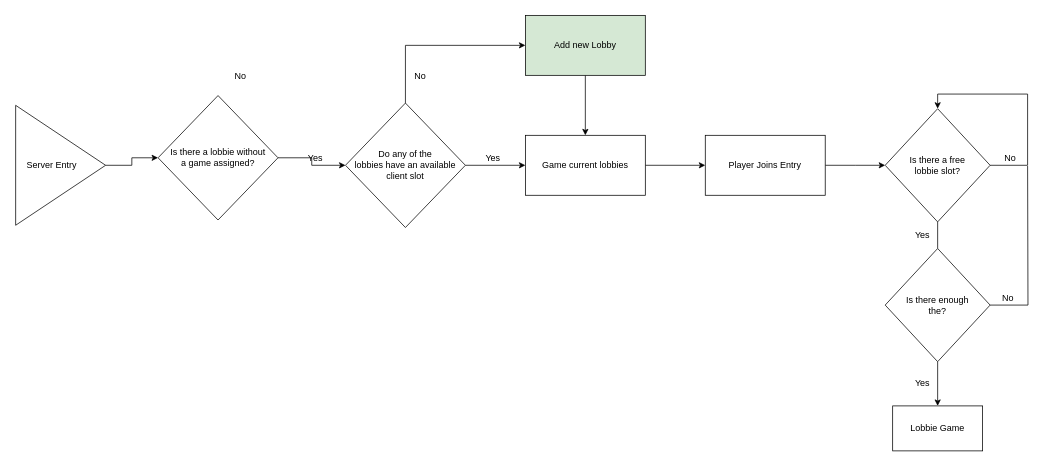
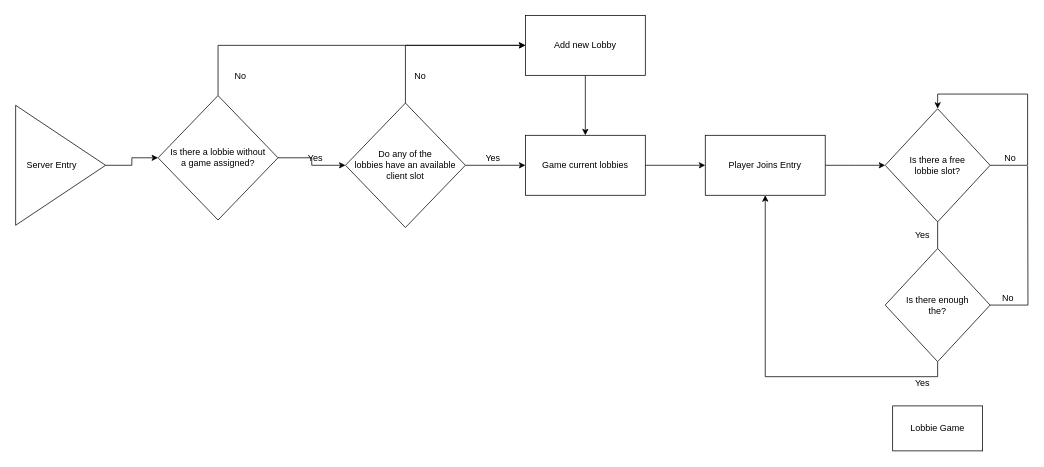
  <mxCell id="0" />
  <mxCell id="1" parent="0" />
  <mxCell id="2" style="edgeStyle=orthogonalEdgeStyle;rounded=0;orthogonalLoop=1;jettySize=auto;html=1;exitX=1;exitY=0.5;exitDx=0;exitDy=0;" edge="1" parent="1" source="3" target="12"><mxGeometry relative="1" as="geometry" /></mxCell>
  <mxCell id="3" value="Server Entry&amp;nbsp; &amp;nbsp; &amp;nbsp; &amp;nbsp;" style="triangle;whiteSpace=wrap;html=1;" vertex="1" parent="1"><mxGeometry x="20" y="140" width="120" height="160" as="geometry" /></mxCell>
  <mxCell id="4" value="" style="edgeStyle=orthogonalEdgeStyle;rounded=0;orthogonalLoop=1;jettySize=auto;html=1;endArrow=none;endFill=0;startArrow=classic;startFill=1;" edge="1" parent="1" source="6" target="9"><mxGeometry relative="1" as="geometry" /></mxCell>
  <mxCell id="5" value="" style="edgeStyle=orthogonalEdgeStyle;rounded=0;orthogonalLoop=1;jettySize=auto;html=1;startArrow=none;startFill=0;endArrow=classic;endFill=1;" edge="1" parent="1" source="6" target="8"><mxGeometry relative="1" as="geometry" /></mxCell>
  <mxCell id="6" value="Game current lobbies" style="rounded=0;whiteSpace=wrap;html=1;" vertex="1" parent="1"><mxGeometry x="700" y="180" width="160" height="80" as="geometry" /></mxCell>
  <mxCell id="7" value="" style="edgeStyle=orthogonalEdgeStyle;rounded=0;orthogonalLoop=1;jettySize=auto;html=1;startArrow=none;startFill=0;endArrow=classic;endFill=1;" edge="1" parent="1" source="8"><mxGeometry relative="1" as="geometry"><mxPoint x="1180" y="220" as="targetPoint" /></mxGeometry></mxCell>
  <mxCell id="8" value="Player Joins Entry" style="rounded=0;whiteSpace=wrap;html=1;" vertex="1" parent="1"><mxGeometry x="940" y="180" width="160" height="80" as="geometry" /></mxCell>
- <mxCell id="9" value="Add new Lobby" style="rounded=0;whiteSpace=wrap;html=1;fillColor=#d5e8d4;" vertex="1" parent="1"><mxGeometry x="700" y="20" width="160" height="80" as="geometry" /></mxCell>
+ <mxCell id="9" value="Add new Lobby" style="rounded=0;whiteSpace=wrap;html=1;" vertex="1" parent="1"><mxGeometry x="700" y="20" width="160" height="80" as="geometry" /></mxCell>
  <mxCell id="10" value="" style="edgeStyle=orthogonalEdgeStyle;rounded=0;orthogonalLoop=1;jettySize=auto;html=1;" edge="1" parent="1" source="12" target="15"><mxGeometry relative="1" as="geometry" /></mxCell>
+ <mxCell id="11" style="edgeStyle=orthogonalEdgeStyle;rounded=0;orthogonalLoop=1;jettySize=auto;html=1;exitX=0.5;exitY=0;exitDx=0;exitDy=0;entryX=0;entryY=0.5;entryDx=0;entryDy=0;startArrow=none;startFill=0;endArrow=classic;endFill=1;" edge="1" parent="1" source="12" target="9"><mxGeometry relative="1" as="geometry" /></mxCell>
  <mxCell id="12" value="Is there a lobbie without &lt;br&gt;a game assigned?" style="rhombus;whiteSpace=wrap;html=1;" vertex="1" parent="1"><mxGeometry x="210" y="127" width="160" height="166" as="geometry" /></mxCell>
  <mxCell id="13" style="edgeStyle=orthogonalEdgeStyle;rounded=0;orthogonalLoop=1;jettySize=auto;html=1;exitX=1;exitY=0.5;exitDx=0;exitDy=0;entryX=0;entryY=0.5;entryDx=0;entryDy=0;" edge="1" parent="1" source="15" target="6"><mxGeometry relative="1" as="geometry" /></mxCell>
  <mxCell id="14" style="edgeStyle=orthogonalEdgeStyle;rounded=0;orthogonalLoop=1;jettySize=auto;html=1;exitX=0.5;exitY=0;exitDx=0;exitDy=0;entryX=0;entryY=0.5;entryDx=0;entryDy=0;startArrow=none;startFill=0;endArrow=classic;endFill=1;" edge="1" parent="1" source="15" target="9"><mxGeometry relative="1" as="geometry" /></mxCell>
  <mxCell id="15" value="Do any of the &lt;br&gt;lobbies have an available client slot" style="rhombus;whiteSpace=wrap;html=1;" vertex="1" parent="1"><mxGeometry x="460" y="137" width="160" height="166" as="geometry" /></mxCell>
  <mxCell id="16" style="edgeStyle=orthogonalEdgeStyle;rounded=0;orthogonalLoop=1;jettySize=auto;html=1;exitX=0.5;exitY=1;exitDx=0;exitDy=0;entryX=0.5;entryY=0;entryDx=0;entryDy=0;startArrow=none;startFill=0;endArrow=none;endFill=0;" edge="1" parent="1" source="17" target="20"><mxGeometry relative="1" as="geometry" /></mxCell>
  <mxCell id="17" value="Is there a free &lt;br&gt;lobbie slot?" style="rhombus;whiteSpace=wrap;html=1;" vertex="1" parent="1"><mxGeometry x="1180" y="144.5" width="140" height="151" as="geometry" /></mxCell>
  <mxCell id="18" style="edgeStyle=orthogonalEdgeStyle;rounded=0;orthogonalLoop=1;jettySize=auto;html=1;exitX=1;exitY=0.5;exitDx=0;exitDy=0;startArrow=none;startFill=0;endArrow=none;endFill=0;" edge="1" parent="1" source="20"><mxGeometry relative="1" as="geometry"><mxPoint x="1370" y="221" as="targetPoint" /></mxGeometry></mxCell>
- <mxCell id="19" style="edgeStyle=orthogonalEdgeStyle;rounded=0;orthogonalLoop=1;jettySize=auto;html=1;exitX=0.5;exitY=1;exitDx=0;exitDy=0;entryX=0.5;entryY=0;entryDx=0;entryDy=0;startArrow=none;startFill=0;endArrow=classic;endFill=1;" edge="1" parent="1" source="20" target="25"><mxGeometry relative="1" as="geometry" /></mxCell>
+ <mxCell id="19" style="edgeStyle=orthogonalEdgeStyle;rounded=0;orthogonalLoop=1;jettySize=auto;html=1;exitX=0.5;exitY=1;exitDx=0;exitDy=0;startArrow=none;startFill=0;endArrow=classic;endFill=1;" edge="1" parent="1" source="20" target="8"><mxGeometry relative="1" as="geometry" /></mxCell>
  <mxCell id="20" value="Is there enough &lt;br&gt;the?" style="rhombus;whiteSpace=wrap;html=1;" vertex="1" parent="1"><mxGeometry x="1180" y="331" width="140" height="151" as="geometry" /></mxCell>
  <mxCell id="21" value="No" style="text;html=1;strokeColor=none;fillColor=none;align=center;verticalAlign=middle;whiteSpace=wrap;rounded=0;" vertex="1" parent="1"><mxGeometry x="1327" y="201" width="40" height="20" as="geometry" /></mxCell>
  <mxCell id="22" value="No" style="text;html=1;strokeColor=none;fillColor=none;align=center;verticalAlign=middle;whiteSpace=wrap;rounded=0;" vertex="1" parent="1"><mxGeometry x="1324" y="388" width="40" height="20" as="geometry" /></mxCell>
  <mxCell id="23" value="Yes" style="text;html=1;strokeColor=none;fillColor=none;align=center;verticalAlign=middle;whiteSpace=wrap;rounded=0;" vertex="1" parent="1"><mxGeometry x="1210" y="303" width="40" height="20" as="geometry" /></mxCell>
  <mxCell id="24" style="edgeStyle=orthogonalEdgeStyle;rounded=0;orthogonalLoop=1;jettySize=auto;html=1;exitX=1;exitY=0.5;exitDx=0;exitDy=0;startArrow=none;startFill=0;endArrow=classic;endFill=1;entryX=0.5;entryY=0;entryDx=0;entryDy=0;" edge="1" parent="1" source="17" target="17"><mxGeometry relative="1" as="geometry"><mxPoint x="1250" y="141" as="targetPoint" /><Array as="points"><mxPoint x="1370" y="220" /><mxPoint x="1370" y="125" /><mxPoint x="1250" y="125" /></Array></mxGeometry></mxCell>
  <mxCell id="25" value="Lobbie Game" style="rounded=0;whiteSpace=wrap;html=1;" vertex="1" parent="1"><mxGeometry x="1190" y="541" width="120" height="60" as="geometry" /></mxCell>
  <mxCell id="26" value="Yes" style="text;html=1;strokeColor=none;fillColor=none;align=center;verticalAlign=middle;whiteSpace=wrap;rounded=0;" vertex="1" parent="1"><mxGeometry x="1210" y="501" width="40" height="20" as="geometry" /></mxCell>
  <mxCell id="27" value="Yes" style="text;html=1;strokeColor=none;fillColor=none;align=center;verticalAlign=middle;whiteSpace=wrap;rounded=0;" vertex="1" parent="1"><mxGeometry x="400" y="201" width="40" height="20" as="geometry" /></mxCell>
  <mxCell id="28" value="Yes" style="text;html=1;strokeColor=none;fillColor=none;align=center;verticalAlign=middle;whiteSpace=wrap;rounded=0;" vertex="1" parent="1"><mxGeometry x="637" y="201" width="40" height="20" as="geometry" /></mxCell>
  <mxCell id="29" value="No" style="text;html=1;strokeColor=none;fillColor=none;align=center;verticalAlign=middle;whiteSpace=wrap;rounded=0;" vertex="1" parent="1"><mxGeometry x="540" y="91" width="40" height="20" as="geometry" /></mxCell>
  <mxCell id="30" value="No" style="text;html=1;strokeColor=none;fillColor=none;align=center;verticalAlign=middle;whiteSpace=wrap;rounded=0;" vertex="1" parent="1"><mxGeometry x="300" y="91" width="40" height="20" as="geometry" /></mxCell>
